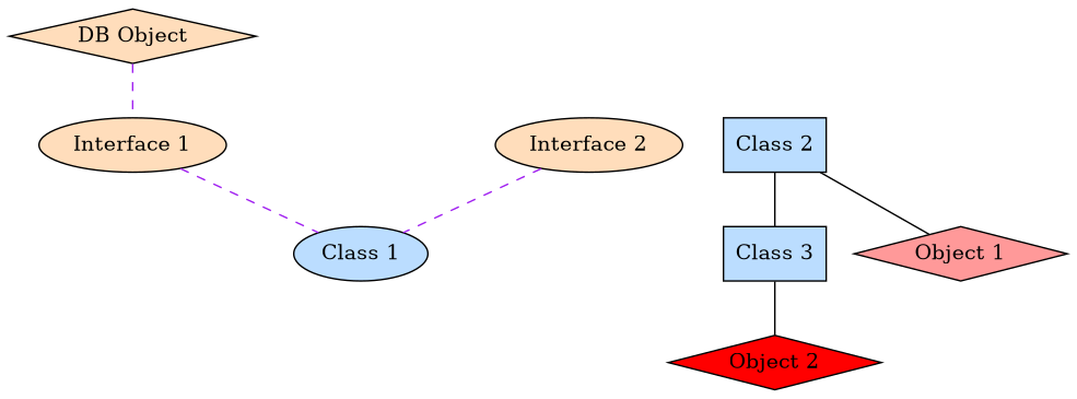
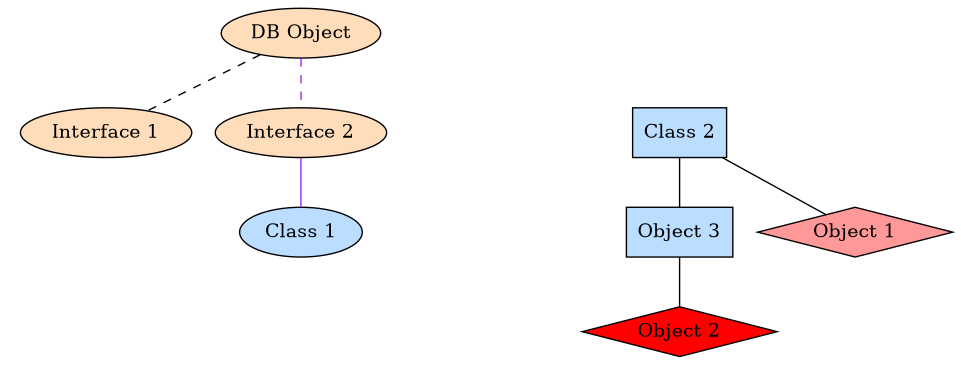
  digraph {
    concentrate=true
    rankdir=TB
    node [style=filled shape=diamond]
    edge [arrowhead=none arrowtail=empty style=dashed]
-   "DB Object" [fillcolor="#FFDDBB"]
+   "DB Object" [fillcolor="#FFDDBB" shape=""]
    "Interface 1" [fillcolor="#FFDDBB" shape=""]
    "Interface 2" [fillcolor="#FFDDBB" shape=""]
    "Object 5" [style=invis]
    "Class 1" [fillcolor="#BBDDFF" shape=ellipse]
    "Object 3" [style=invis]
    "Object 4" [style=invis]
    "Class 2" [fillcolor="#BBDDFF" shape=box]
-   "Class 3" [fillcolor="#BBDDFF" shape=box]
+   "Class 3" [fillcolor="#BBDDFF" shape=box label="Object 3"]
    "Object 1" [fillcolor="#FF9999"]
    "Object 2" [fillcolor="#FF0000"]
-   "DB Object" -> "Interface 1" [color=purple weight=10]
+   "DB Object" -> "Interface 1" [color=black weight=10]
+   "DB Object" -> "Interface 2" [color=purple weight=10]
    "DB Object" -> "Object 5" [style=invis]
-   "Interface 1" -> "Class 1" [color=purple weight=10]
    "Interface 1" -> "Object 3" [style=invis]
-   "Interface 2" -> "Class 1" [color=purple weight=10]
+   "Interface 2" -> "Class 1" [color=purple style=solid weight=10]
    "Interface 2" -> "Object 4" [style=invis]
    "Class 2" -> "Object 4" [arrowtail=normal style=invis]
    "Class 2" -> "Class 3" [arrowtail=normal weight=10 style=""]
    "Class 2" -> "Object 1" [arrowtail=normal style=""]
    "Class 3" -> "Object 2" [arrowtail=normal style=""]
  }
